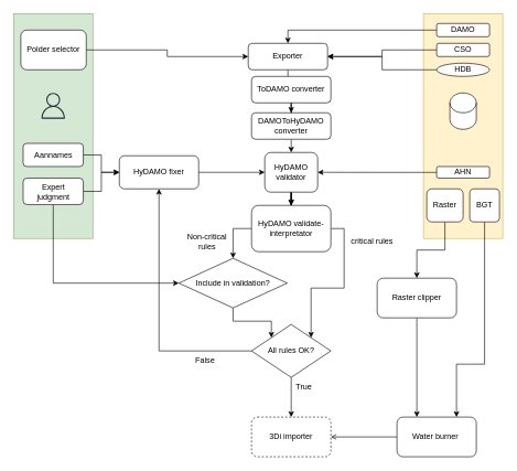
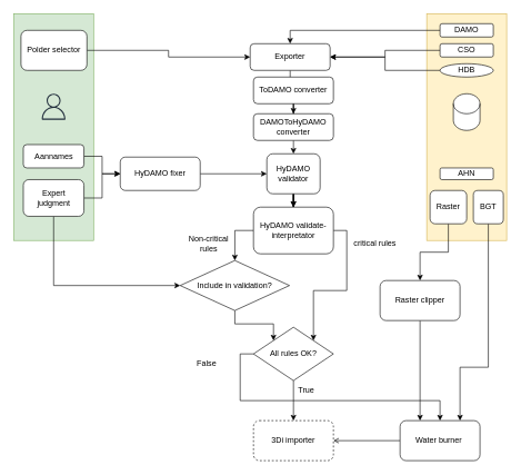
  <mxCell id="0" />
  <mxCell id="1" parent="0" />
  <mxCell id="2" value="" style="rounded=0;whiteSpace=wrap;html=1;fillColor=#fff2cc;strokeColor=#d6b656;" parent="1" vertex="1"><mxGeometry x="640" y="20" width="120" height="340" as="geometry" /></mxCell>
  <mxCell id="3" value="" style="rounded=0;whiteSpace=wrap;html=1;fillColor=#d5e8d4;strokeColor=#82b366;" parent="1" vertex="1"><mxGeometry x="20" y="20" width="120" height="340" as="geometry" /></mxCell>
  <mxCell id="4" value="" style="edgeStyle=orthogonalEdgeStyle;rounded=0;orthogonalLoop=1;jettySize=auto;html=1;entryX=0;entryY=0.5;entryDx=0;entryDy=0;" parent="1" source="5" target="8" edge="1"><mxGeometry relative="1" as="geometry"><mxPoint x="180" y="75" as="targetPoint" /></mxGeometry></mxCell>
  <mxCell id="5" value="Polder selector" style="rounded=1;whiteSpace=wrap;html=1;" parent="1" vertex="1"><mxGeometry x="31" y="45" width="99" height="60" as="geometry" /></mxCell>
  <mxCell id="6" value="" style="sketch=0;outlineConnect=0;fontColor=#232F3E;gradientColor=none;fillColor=#232F3D;strokeColor=none;dashed=0;verticalLabelPosition=bottom;verticalAlign=top;align=center;html=1;fontSize=12;fontStyle=0;aspect=fixed;pointerEvents=1;shape=mxgraph.aws4.user;" parent="1" vertex="1"><mxGeometry x="60.5" y="140" width="39" height="39" as="geometry" /></mxCell>
  <mxCell id="7" value="" style="edgeStyle=orthogonalEdgeStyle;rounded=0;orthogonalLoop=1;jettySize=auto;html=1;entryX=0.5;entryY=0;entryDx=0;entryDy=0;" parent="1" source="8" target="12" edge="1"><mxGeometry relative="1" as="geometry" /></mxCell>
  <mxCell id="8" value="Exporter" style="rounded=1;whiteSpace=wrap;html=1;" parent="1" vertex="1"><mxGeometry x="375" y="65" width="120" height="40" as="geometry" /></mxCell>
  <mxCell id="9" value="" style="edgeStyle=orthogonalEdgeStyle;rounded=0;orthogonalLoop=1;jettySize=auto;html=1;" parent="1" source="10" target="8" edge="1"><mxGeometry relative="1" as="geometry" /></mxCell>
  <mxCell id="10" value="DAMO" style="rounded=1;whiteSpace=wrap;html=1;" parent="1" vertex="1"><mxGeometry x="660" y="35" width="80" height="20" as="geometry" /></mxCell>
  <mxCell id="11" value="" style="edgeStyle=orthogonalEdgeStyle;rounded=0;orthogonalLoop=1;jettySize=auto;html=1;" parent="1" source="12" target="53" edge="1"><mxGeometry relative="1" as="geometry" /></mxCell>
  <mxCell id="12" value="ToDAMO converter" style="rounded=1;whiteSpace=wrap;html=1;" parent="1" vertex="1"><mxGeometry x="380" y="115" width="120" height="40" as="geometry" /></mxCell>
  <mxCell id="13" value="" style="edgeStyle=orthogonalEdgeStyle;rounded=0;orthogonalLoop=1;jettySize=auto;html=1;" parent="1" source="15" target="20" edge="1"><mxGeometry relative="1" as="geometry" /></mxCell>
  <mxCell id="14" value="" style="edgeStyle=orthogonalEdgeStyle;rounded=0;orthogonalLoop=1;jettySize=auto;html=1;" parent="1" source="15" target="20" edge="1"><mxGeometry relative="1" as="geometry" /></mxCell>
  <mxCell id="15" value="HyDAMO &lt;br&gt;validator" style="rounded=1;whiteSpace=wrap;html=1;" parent="1" vertex="1"><mxGeometry x="400" y="230" width="80" height="60" as="geometry" /></mxCell>
  <mxCell id="16" style="edgeStyle=orthogonalEdgeStyle;rounded=0;orthogonalLoop=1;jettySize=auto;html=1;entryX=0;entryY=0.5;entryDx=0;entryDy=0;" parent="1" source="17" target="26" edge="1"><mxGeometry relative="1" as="geometry" /></mxCell>
  <mxCell id="17" value="Aannames" style="rounded=1;whiteSpace=wrap;html=1;" parent="1" vertex="1"><mxGeometry x="34.5" y="216.25" width="91" height="35" as="geometry" /></mxCell>
  <mxCell id="18" style="edgeStyle=orthogonalEdgeStyle;rounded=0;orthogonalLoop=1;jettySize=auto;html=1;exitX=0;exitY=0.5;exitDx=0;exitDy=0;entryX=0.5;entryY=0;entryDx=0;entryDy=0;" parent="1" source="20" target="45" edge="1"><mxGeometry relative="1" as="geometry" /></mxCell>
  <mxCell id="19" style="edgeStyle=orthogonalEdgeStyle;rounded=0;orthogonalLoop=1;jettySize=auto;html=1;entryX=1;entryY=0;entryDx=0;entryDy=0;exitX=1;exitY=0.5;exitDx=0;exitDy=0;" parent="1" source="20" target="22" edge="1"><mxGeometry relative="1" as="geometry" /></mxCell>
  <mxCell id="20" value="HyDAMO validate-interpretator" style="rounded=1;whiteSpace=wrap;html=1;" parent="1" vertex="1"><mxGeometry x="380" y="310" width="120" height="70" as="geometry" /></mxCell>
  <mxCell id="21" style="edgeStyle=orthogonalEdgeStyle;rounded=0;orthogonalLoop=1;jettySize=auto;html=1;exitX=0.5;exitY=1;exitDx=0;exitDy=0;entryX=0.5;entryY=0;entryDx=0;entryDy=0;" parent="1" source="22" target="40" edge="1"><mxGeometry relative="1" as="geometry" /></mxCell>
  <mxCell id="22" value="All rules OK?" style="rhombus;whiteSpace=wrap;html=1;" parent="1" vertex="1"><mxGeometry x="380" y="490" width="120" height="80" as="geometry" /></mxCell>
- <mxCell id="23" style="edgeStyle=orthogonalEdgeStyle;rounded=0;orthogonalLoop=1;jettySize=auto;html=1;entryX=1;entryY=0.5;entryDx=0;entryDy=0;" parent="1" source="24" target="15" edge="1"><mxGeometry relative="1" as="geometry" /></mxCell>
  <mxCell id="24" value="AHN" style="rounded=1;whiteSpace=wrap;html=1;" parent="1" vertex="1"><mxGeometry x="660" y="251.25" width="80" height="17.5" as="geometry" /></mxCell>
  <mxCell id="25" style="edgeStyle=orthogonalEdgeStyle;rounded=0;orthogonalLoop=1;jettySize=auto;html=1;entryX=0;entryY=0.5;entryDx=0;entryDy=0;" parent="1" source="26" target="15" edge="1"><mxGeometry relative="1" as="geometry" /></mxCell>
  <mxCell id="26" value="HyDAMO fixer" style="rounded=1;whiteSpace=wrap;html=1;" parent="1" vertex="1"><mxGeometry x="180" y="235" width="120" height="50" as="geometry" /></mxCell>
  <mxCell id="27" style="edgeStyle=orthogonalEdgeStyle;rounded=0;orthogonalLoop=1;jettySize=auto;html=1;exitX=0.5;exitY=1;exitDx=0;exitDy=0;entryX=0;entryY=0.5;entryDx=0;entryDy=0;" parent="1" source="29" target="45" edge="1"><mxGeometry relative="1" as="geometry" /></mxCell>
  <mxCell id="28" style="edgeStyle=orthogonalEdgeStyle;rounded=0;orthogonalLoop=1;jettySize=auto;html=1;entryX=0;entryY=0.5;entryDx=0;entryDy=0;" parent="1" source="29" target="26" edge="1"><mxGeometry relative="1" as="geometry" /></mxCell>
- <mxCell id="29" value="Expert &lt;br&gt;judgment" style="rounded=1;whiteSpace=wrap;html=1;" parent="1" vertex="1"><mxGeometry x="34.5" y="268.75" width="91" height="40" as="geometry" /></mxCell>
+ <mxCell id="29" value="Expert &lt;br&gt;judgment" style="rounded=1;whiteSpace=wrap;html=1;" parent="1" vertex="1"><mxGeometry x="34.5" y="268.75" width="91" height="55" as="geometry" /></mxCell>
  <mxCell id="30" value="" style="shape=cylinder3;whiteSpace=wrap;html=1;boundedLbl=1;backgroundOutline=1;size=15;" parent="1" vertex="1"><mxGeometry x="680" y="140" width="40" height="55" as="geometry" /></mxCell>
  <mxCell id="31" value="False" style="text;html=1;align=center;verticalAlign=middle;whiteSpace=wrap;rounded=0;" parent="1" vertex="1"><mxGeometry x="280" y="530" width="60" height="30" as="geometry" /></mxCell>
  <mxCell id="32" style="edgeStyle=orthogonalEdgeStyle;rounded=0;orthogonalLoop=1;jettySize=auto;html=1;entryX=0.5;entryY=0;entryDx=0;entryDy=0;" parent="1" source="33" target="37" edge="1"><mxGeometry relative="1" as="geometry" /></mxCell>
  <mxCell id="33" value="Raster" style="rounded=1;whiteSpace=wrap;html=1;" parent="1" vertex="1"><mxGeometry x="645" y="285" width="55" height="50" as="geometry" /></mxCell>
  <mxCell id="34" style="edgeStyle=orthogonalEdgeStyle;rounded=0;orthogonalLoop=1;jettySize=auto;html=1;entryX=0.75;entryY=0;entryDx=0;entryDy=0;" parent="1" source="35" target="39" edge="1"><mxGeometry relative="1" as="geometry"><Array as="points"><mxPoint x="733" y="550" /><mxPoint x="690" y="550" /></Array></mxGeometry></mxCell>
  <mxCell id="35" value="BGT" style="rounded=1;whiteSpace=wrap;html=1;" parent="1" vertex="1"><mxGeometry x="710" y="285" width="45" height="50" as="geometry" /></mxCell>
  <mxCell id="36" style="edgeStyle=orthogonalEdgeStyle;rounded=0;orthogonalLoop=1;jettySize=auto;html=1;exitX=0.5;exitY=1;exitDx=0;exitDy=0;entryX=0.25;entryY=0;entryDx=0;entryDy=0;" parent="1" source="37" target="39" edge="1"><mxGeometry relative="1" as="geometry" /></mxCell>
  <mxCell id="37" value="Raster clipper" style="rounded=1;whiteSpace=wrap;html=1;" parent="1" vertex="1"><mxGeometry x="570" y="420" width="120" height="60" as="geometry" /></mxCell>
  <mxCell id="38" style="edgeStyle=orthogonalEdgeStyle;rounded=0;orthogonalLoop=1;jettySize=auto;html=1;exitX=0;exitY=0.5;exitDx=0;exitDy=0;entryX=1;entryY=0.5;entryDx=0;entryDy=0;endArrow=open;" parent="1" source="39" target="40" edge="1"><mxGeometry relative="1" as="geometry" /></mxCell>
  <mxCell id="39" value="Water burner&amp;nbsp;" style="rounded=1;whiteSpace=wrap;html=1;" parent="1" vertex="1"><mxGeometry x="600" y="630" width="120" height="60" as="geometry" /></mxCell>
  <mxCell id="40" value="3Di importer" style="rounded=1;whiteSpace=wrap;html=1;dashed=1;" parent="1" vertex="1"><mxGeometry x="380" y="630" width="120" height="60" as="geometry" /></mxCell>
  <mxCell id="41" value="True" style="text;html=1;align=center;verticalAlign=middle;resizable=0;points=[];autosize=1;strokeColor=none;fillColor=none;" parent="1" vertex="1"><mxGeometry x="434" y="570" width="50" height="30" as="geometry" /></mxCell>
- <mxCell id="42" style="edgeStyle=orthogonalEdgeStyle;rounded=0;orthogonalLoop=1;jettySize=auto;html=1;exitX=0;exitY=0.5;exitDx=0;exitDy=0;entryX=0.5;entryY=1;entryDx=0;entryDy=0;" parent="1" source="22" target="26" edge="1"><mxGeometry relative="1" as="geometry"><mxPoint x="240" y="390" as="targetPoint" /></mxGeometry></mxCell>
+ <mxCell id="42" style="edgeStyle=orthogonalEdgeStyle;rounded=0;orthogonalLoop=1;jettySize=auto;html=1;exitX=0;exitY=0.5;exitDx=0;exitDy=0;" parent="1" source="22" target="39" edge="1"><mxGeometry relative="1" as="geometry"><mxPoint x="240" y="390" as="targetPoint" /></mxGeometry></mxCell>
  <mxCell id="43" value="critical rules" style="text;html=1;align=center;verticalAlign=middle;whiteSpace=wrap;rounded=0;" parent="1" vertex="1"><mxGeometry x="520" y="350" width="85" height="30" as="geometry" /></mxCell>
  <mxCell id="44" style="edgeStyle=orthogonalEdgeStyle;rounded=0;orthogonalLoop=1;jettySize=auto;html=1;entryX=0;entryY=0;entryDx=0;entryDy=0;" parent="1" source="45" target="22" edge="1"><mxGeometry relative="1" as="geometry" /></mxCell>
  <mxCell id="45" value="Include in validation?" style="rhombus;whiteSpace=wrap;html=1;" parent="1" vertex="1"><mxGeometry x="270" y="390" width="164" height="75" as="geometry" /></mxCell>
  <mxCell id="46" value="Non-critical rules" style="text;html=1;align=center;verticalAlign=middle;whiteSpace=wrap;rounded=0;" parent="1" vertex="1"><mxGeometry x="270" y="350" width="86" height="30" as="geometry" /></mxCell>
  <mxCell id="47" style="edgeStyle=orthogonalEdgeStyle;rounded=0;orthogonalLoop=1;jettySize=auto;html=1;entryX=1;entryY=0.5;entryDx=0;entryDy=0;" parent="1" source="48" target="8" edge="1"><mxGeometry relative="1" as="geometry" /></mxCell>
  <mxCell id="48" value="CSO" style="rounded=1;whiteSpace=wrap;html=1;" parent="1" vertex="1"><mxGeometry x="660" y="65" width="80" height="20" as="geometry" /></mxCell>
  <mxCell id="49" style="edgeStyle=orthogonalEdgeStyle;rounded=0;orthogonalLoop=1;jettySize=auto;html=1;entryX=1;entryY=0.5;entryDx=0;entryDy=0;" parent="1" source="50" target="8" edge="1"><mxGeometry relative="1" as="geometry" /></mxCell>
  <mxCell id="50" value="HDB" style="ellipse;whiteSpace=wrap;html=1;" parent="1" vertex="1"><mxGeometry x="660" y="95" width="80" height="20" as="geometry" /></mxCell>
  <mxCell id="51" style="edgeStyle=orthogonalEdgeStyle;rounded=0;orthogonalLoop=1;jettySize=auto;html=1;exitX=0.5;exitY=1;exitDx=0;exitDy=0;" parent="1" source="24" target="24" edge="1"><mxGeometry relative="1" as="geometry" /></mxCell>
  <mxCell id="52" value="" style="edgeStyle=orthogonalEdgeStyle;rounded=0;orthogonalLoop=1;jettySize=auto;html=1;" parent="1" source="53" edge="1"><mxGeometry relative="1" as="geometry"><mxPoint x="440" y="230" as="targetPoint" /></mxGeometry></mxCell>
  <mxCell id="53" value="DAMOToHyDAMO converter" style="rounded=1;whiteSpace=wrap;html=1;" parent="1" vertex="1"><mxGeometry x="380" y="170" width="120" height="40" as="geometry" /></mxCell>
